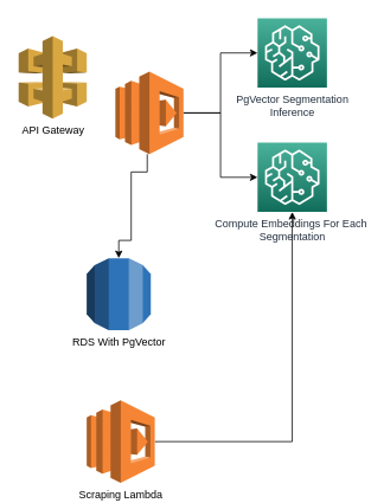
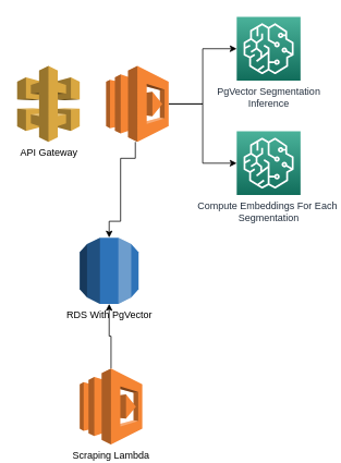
  <mxCell id="0" />
  <mxCell id="1" parent="0" />
- <mxCell id="2" value="API Gateway" style="outlineConnect=0;dashed=0;verticalLabelPosition=bottom;verticalAlign=top;align=center;html=1;shape=mxgraph.aws3.api_gateway;fillColor=#D9A741;gradientColor=none;" vertex="1" parent="1"><mxGeometry x="20.5" y="40" width="76.5" height="93" as="geometry" /></mxCell>
+ <mxCell id="2" value="API Gateway" style="outlineConnect=0;dashed=0;verticalLabelPosition=bottom;verticalAlign=top;align=center;html=1;shape=mxgraph.aws3.api_gateway;fillColor=#D9A741;gradientColor=none;" vertex="1" parent="1"><mxGeometry x="20.5" y="80" width="76.5" height="93" as="geometry" /></mxCell>
  <mxCell id="3" style="edgeStyle=orthogonalEdgeStyle;rounded=0;orthogonalLoop=1;jettySize=auto;html=1;" edge="1" parent="1" source="6" target="7"><mxGeometry relative="1" as="geometry" /></mxCell>
  <mxCell id="4" style="edgeStyle=orthogonalEdgeStyle;rounded=0;orthogonalLoop=1;jettySize=auto;html=1;entryX=0.5;entryY=0;entryDx=0;entryDy=0;entryPerimeter=0;" edge="1" parent="1" source="6" target="8"><mxGeometry relative="1" as="geometry"><mxPoint x="127" y="280" as="targetPoint" /><Array as="points"><mxPoint x="165" y="193" /><mxPoint x="147" y="193" /><mxPoint x="147" y="270" /><mxPoint x="133" y="270" /></Array></mxGeometry></mxCell>
  <mxCell id="5" style="edgeStyle=orthogonalEdgeStyle;rounded=0;orthogonalLoop=1;jettySize=auto;html=1;" edge="1" parent="1" source="6" target="9"><mxGeometry relative="1" as="geometry" /></mxCell>
  <mxCell id="6" value="" style="outlineConnect=0;dashed=0;verticalLabelPosition=bottom;verticalAlign=top;align=center;html=1;shape=mxgraph.aws3.lambda;fillColor=#F58534;gradientColor=none;" vertex="1" parent="1"><mxGeometry x="129.25" y="80" width="76.5" height="93" as="geometry" /></mxCell>
  <mxCell id="7" value="PgVector Segmentation&lt;br&gt;Inference" style="sketch=0;points=[[0,0,0],[0.25,0,0],[0.5,0,0],[0.75,0,0],[1,0,0],[0,1,0],[0.25,1,0],[0.5,1,0],[0.75,1,0],[1,1,0],[0,0.25,0],[0,0.5,0],[0,0.75,0],[1,0.25,0],[1,0.5,0],[1,0.75,0]];outlineConnect=0;fontColor=#232F3E;gradientColor=#4AB29A;gradientDirection=north;fillColor=#116D5B;strokeColor=#ffffff;dashed=0;verticalLabelPosition=bottom;verticalAlign=top;align=center;html=1;fontSize=12;fontStyle=0;aspect=fixed;shape=mxgraph.aws4.resourceIcon;resIcon=mxgraph.aws4.sagemaker;" vertex="1" parent="1"><mxGeometry x="289" y="20" width="78" height="78" as="geometry" /></mxCell>
  <mxCell id="8" value="RDS With PgVector" style="outlineConnect=0;dashed=0;verticalLabelPosition=bottom;verticalAlign=top;align=center;html=1;shape=mxgraph.aws3.rds;fillColor=#2E73B8;gradientColor=none;" vertex="1" parent="1"><mxGeometry x="97" y="290" width="72" height="81" as="geometry" /></mxCell>
  <mxCell id="9" value="Compute Embeddings For Each&amp;nbsp;&lt;br&gt;Segmentation" style="sketch=0;points=[[0,0,0],[0.25,0,0],[0.5,0,0],[0.75,0,0],[1,0,0],[0,1,0],[0.25,1,0],[0.5,1,0],[0.75,1,0],[1,1,0],[0,0.25,0],[0,0.5,0],[0,0.75,0],[1,0.25,0],[1,0.5,0],[1,0.75,0]];outlineConnect=0;fontColor=#232F3E;gradientColor=#4AB29A;gradientDirection=north;fillColor=#116D5B;strokeColor=#ffffff;dashed=0;verticalLabelPosition=bottom;verticalAlign=top;align=center;html=1;fontSize=12;fontStyle=0;aspect=fixed;shape=mxgraph.aws4.resourceIcon;resIcon=mxgraph.aws4.sagemaker;" vertex="1" parent="1"><mxGeometry x="289" y="160" width="78" height="78" as="geometry" /></mxCell>
- <mxCell id="10" style="edgeStyle=orthogonalEdgeStyle;rounded=0;orthogonalLoop=1;jettySize=auto;html=1;" edge="1" parent="1" source="11" target="9"><mxGeometry relative="1" as="geometry" /></mxCell>
+ <mxCell id="10" style="edgeStyle=orthogonalEdgeStyle;rounded=0;orthogonalLoop=1;jettySize=auto;html=1;" edge="1" parent="1" source="11" target="8"><mxGeometry relative="1" as="geometry" /></mxCell>
  <mxCell id="11" value="Scraping Lambda" style="outlineConnect=0;dashed=0;verticalLabelPosition=bottom;verticalAlign=top;align=center;html=1;shape=mxgraph.aws3.lambda;fillColor=#F58534;gradientColor=none;" vertex="1" parent="1"><mxGeometry x="97" y="450" width="76.5" height="93" as="geometry" /></mxCell>
